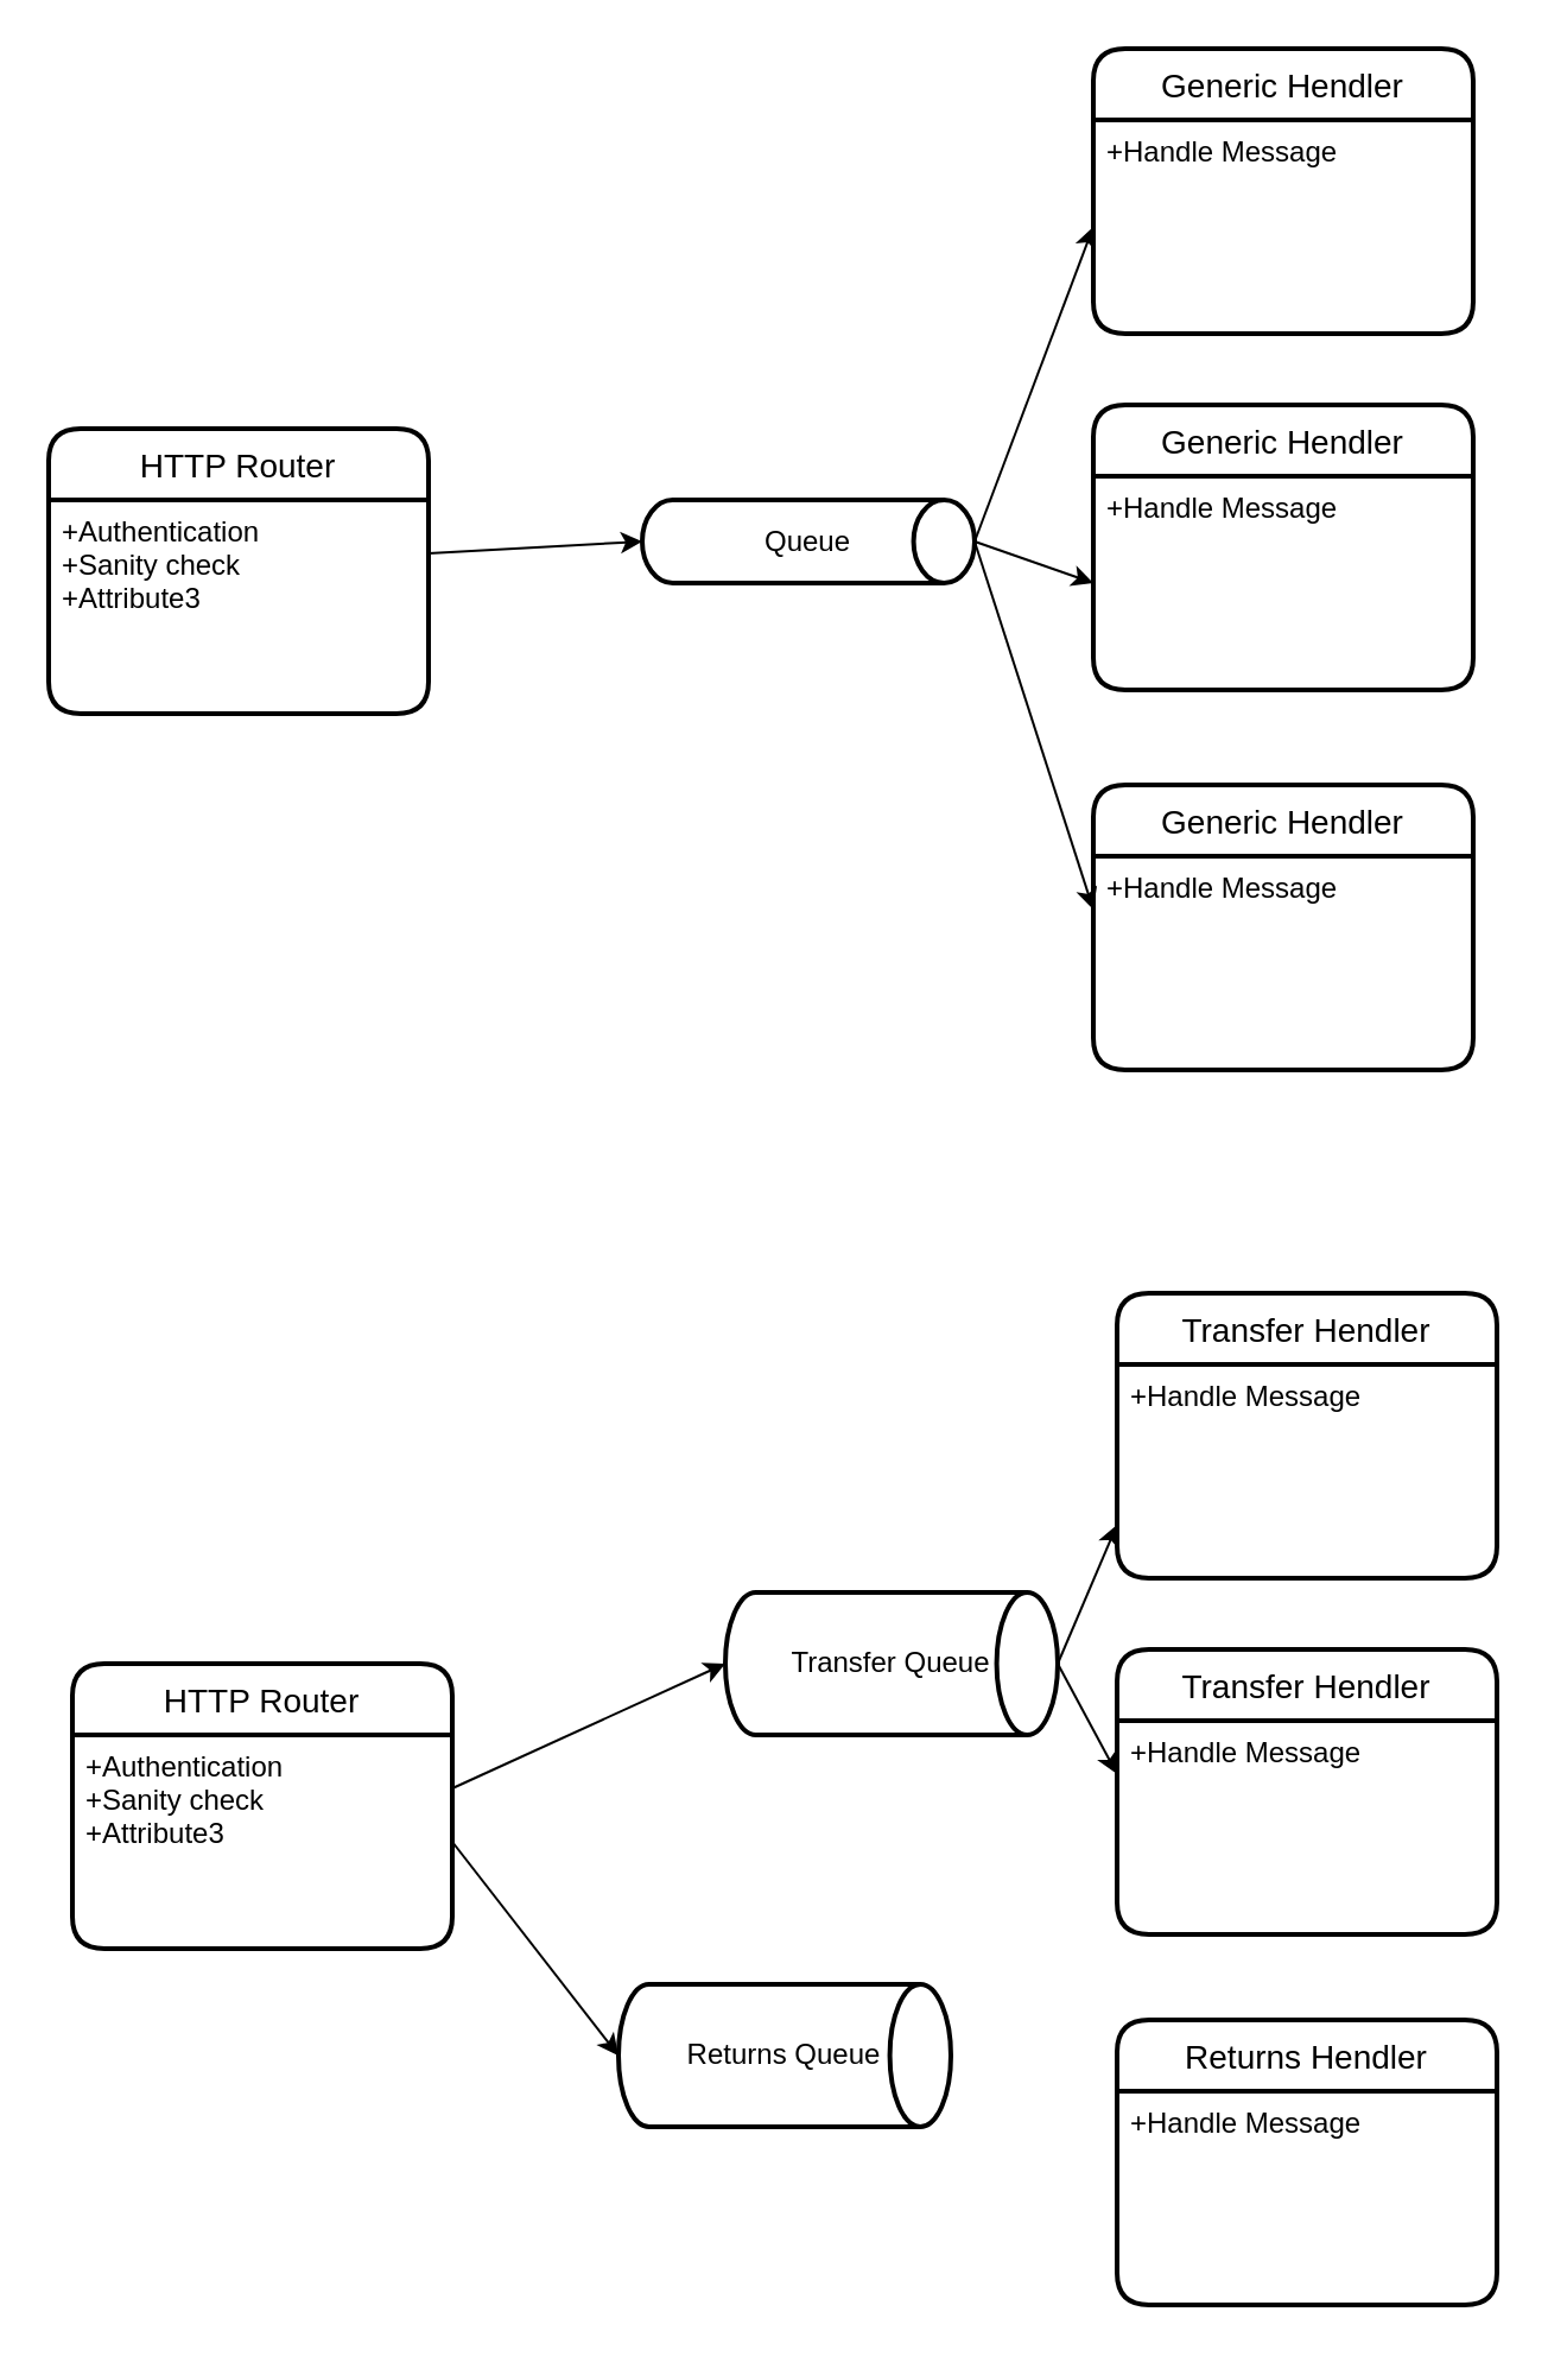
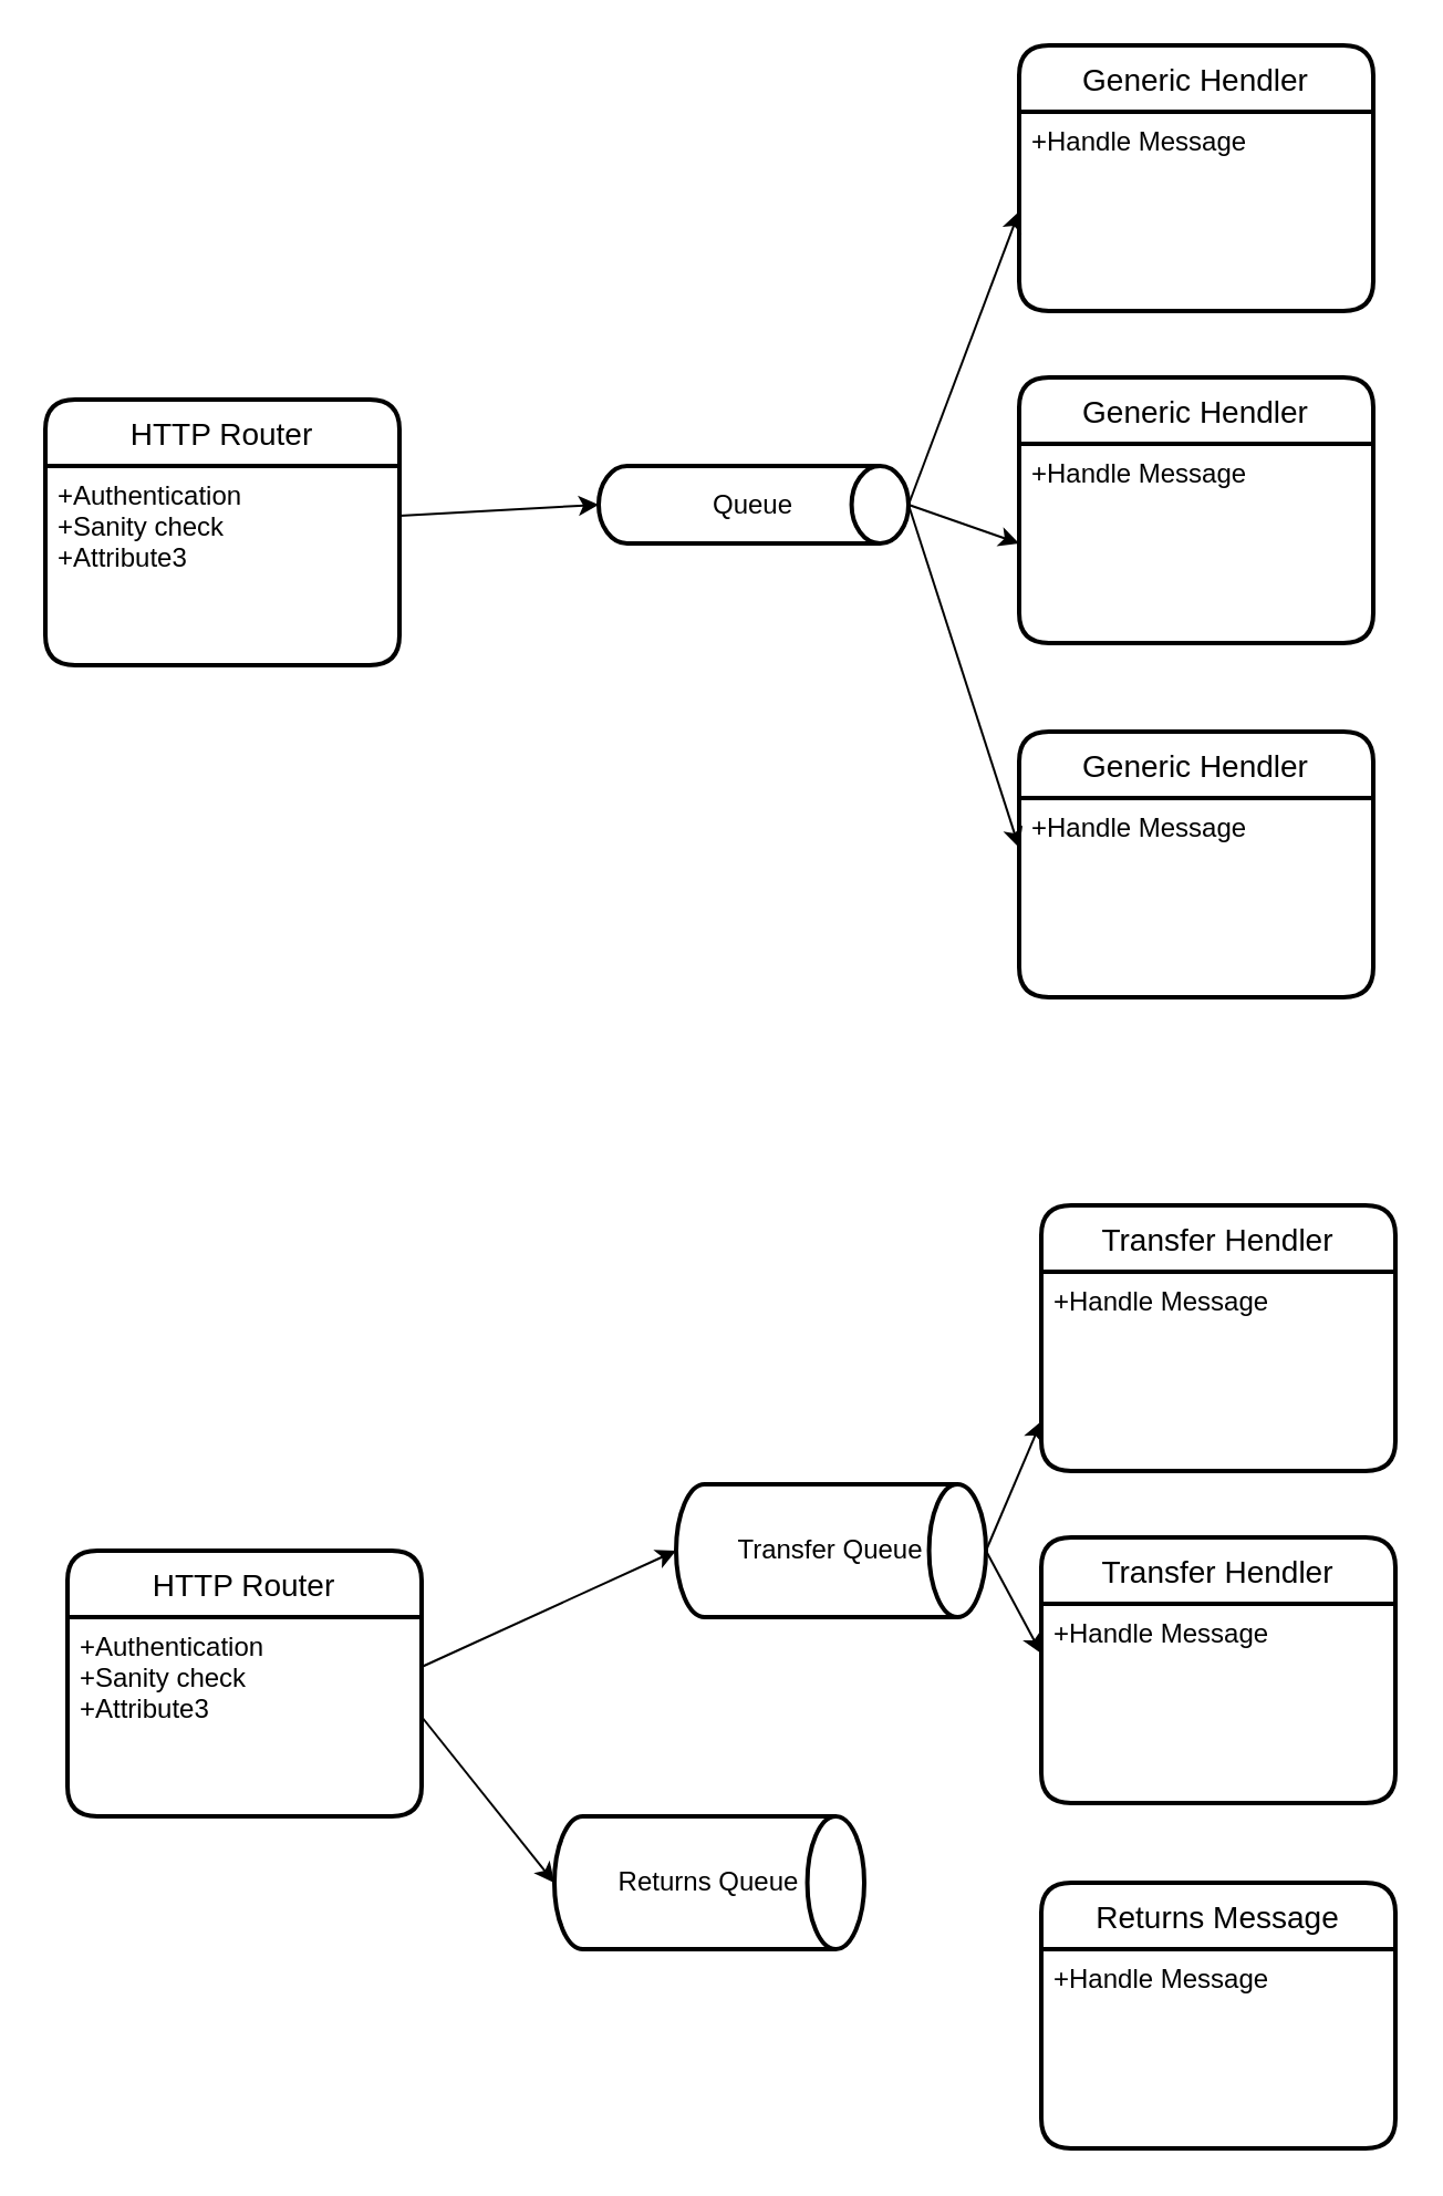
  <mxCell id="0" />
  <mxCell id="1" parent="0" />
  <mxCell id="2" value="HTTP Router" style="swimlane;childLayout=stackLayout;horizontal=1;startSize=30;horizontalStack=0;rounded=1;fontSize=14;fontStyle=0;strokeWidth=2;resizeParent=0;resizeLast=1;shadow=0;dashed=0;align=center;" vertex="1" parent="1"><mxGeometry x="20" y="180" width="160" height="120" as="geometry" /></mxCell>
  <mxCell id="3" value="+Authentication&#10;+Sanity check&#10;+Attribute3" style="align=left;strokeColor=none;fillColor=none;spacingLeft=4;fontSize=12;verticalAlign=top;resizable=0;rotatable=0;part=1;" vertex="1" parent="2"><mxGeometry y="30" width="160" height="90" as="geometry" /></mxCell>
  <mxCell id="4" value="Generic Hendler" style="swimlane;childLayout=stackLayout;horizontal=1;startSize=30;horizontalStack=0;rounded=1;fontSize=14;fontStyle=0;strokeWidth=2;resizeParent=0;resizeLast=1;shadow=0;dashed=0;align=center;" vertex="1" parent="1"><mxGeometry x="460" y="330" width="160" height="120" as="geometry" /></mxCell>
  <mxCell id="5" value="+Handle Message" style="align=left;strokeColor=none;fillColor=none;spacingLeft=4;fontSize=12;verticalAlign=top;resizable=0;rotatable=0;part=1;" vertex="1" parent="4"><mxGeometry y="30" width="160" height="90" as="geometry" /></mxCell>
  <mxCell id="6" value="Generic Hendler" style="swimlane;childLayout=stackLayout;horizontal=1;startSize=30;horizontalStack=0;rounded=1;fontSize=14;fontStyle=0;strokeWidth=2;resizeParent=0;resizeLast=1;shadow=0;dashed=0;align=center;" vertex="1" parent="1"><mxGeometry x="460" y="170" width="160" height="120" as="geometry" /></mxCell>
  <mxCell id="7" value="+Handle Message" style="align=left;strokeColor=none;fillColor=none;spacingLeft=4;fontSize=12;verticalAlign=top;resizable=0;rotatable=0;part=1;" vertex="1" parent="6"><mxGeometry y="30" width="160" height="90" as="geometry" /></mxCell>
  <mxCell id="8" value="Generic Hendler" style="swimlane;childLayout=stackLayout;horizontal=1;startSize=30;horizontalStack=0;rounded=1;fontSize=14;fontStyle=0;strokeWidth=2;resizeParent=0;resizeLast=1;shadow=0;dashed=0;align=center;" vertex="1" parent="1"><mxGeometry x="460" y="20" width="160" height="120" as="geometry" /></mxCell>
  <mxCell id="9" value="+Handle Message" style="align=left;strokeColor=none;fillColor=none;spacingLeft=4;fontSize=12;verticalAlign=top;resizable=0;rotatable=0;part=1;" vertex="1" parent="8"><mxGeometry y="30" width="160" height="90" as="geometry" /></mxCell>
  <mxCell id="10" value="Queue" style="strokeWidth=2;html=1;shape=mxgraph.flowchart.direct_data;whiteSpace=wrap;" vertex="1" parent="1"><mxGeometry x="270" y="210" width="140" height="35" as="geometry" /></mxCell>
  <mxCell id="11" value="HTTP Router" style="swimlane;childLayout=stackLayout;horizontal=1;startSize=30;horizontalStack=0;rounded=1;fontSize=14;fontStyle=0;strokeWidth=2;resizeParent=0;resizeLast=1;shadow=0;dashed=0;align=center;" vertex="1" parent="1"><mxGeometry x="30" y="700" width="160" height="120" as="geometry" /></mxCell>
  <mxCell id="12" value="+Authentication&#10;+Sanity check&#10;+Attribute3" style="align=left;strokeColor=none;fillColor=none;spacingLeft=4;fontSize=12;verticalAlign=top;resizable=0;rotatable=0;part=1;" vertex="1" parent="11"><mxGeometry y="30" width="160" height="90" as="geometry" /></mxCell>
- <mxCell id="13" value="Returns Hendler" style="swimlane;childLayout=stackLayout;horizontal=1;startSize=30;horizontalStack=0;rounded=1;fontSize=14;fontStyle=0;strokeWidth=2;resizeParent=0;resizeLast=1;shadow=0;dashed=0;align=center;" vertex="1" parent="1"><mxGeometry x="470" y="850" width="160" height="120" as="geometry" /></mxCell>
+ <mxCell id="13" value="Returns Message" style="swimlane;childLayout=stackLayout;horizontal=1;startSize=30;horizontalStack=0;rounded=1;fontSize=14;fontStyle=0;strokeWidth=2;resizeParent=0;resizeLast=1;shadow=0;dashed=0;align=center;" vertex="1" parent="1"><mxGeometry x="470" y="850" width="160" height="120" as="geometry" /></mxCell>
  <mxCell id="14" value="+Handle Message" style="align=left;strokeColor=none;fillColor=none;spacingLeft=4;fontSize=12;verticalAlign=top;resizable=0;rotatable=0;part=1;" vertex="1" parent="13"><mxGeometry y="30" width="160" height="90" as="geometry" /></mxCell>
  <mxCell id="15" value="Transfer Hendler" style="swimlane;childLayout=stackLayout;horizontal=1;startSize=30;horizontalStack=0;rounded=1;fontSize=14;fontStyle=0;strokeWidth=2;resizeParent=0;resizeLast=1;shadow=0;dashed=0;align=center;" vertex="1" parent="1"><mxGeometry x="470" y="694" width="160" height="120" as="geometry" /></mxCell>
  <mxCell id="16" value="+Handle Message" style="align=left;strokeColor=none;fillColor=none;spacingLeft=4;fontSize=12;verticalAlign=top;resizable=0;rotatable=0;part=1;" vertex="1" parent="15"><mxGeometry y="30" width="160" height="90" as="geometry" /></mxCell>
  <mxCell id="17" value="Transfer Hendler" style="swimlane;childLayout=stackLayout;horizontal=1;startSize=30;horizontalStack=0;rounded=1;fontSize=14;fontStyle=0;strokeWidth=2;resizeParent=0;resizeLast=1;shadow=0;dashed=0;align=center;" vertex="1" parent="1"><mxGeometry x="470" y="544" width="160" height="120" as="geometry" /></mxCell>
  <mxCell id="18" value="+Handle Message" style="align=left;strokeColor=none;fillColor=none;spacingLeft=4;fontSize=12;verticalAlign=top;resizable=0;rotatable=0;part=1;" vertex="1" parent="17"><mxGeometry y="30" width="160" height="90" as="geometry" /></mxCell>
  <mxCell id="19" value="Transfer Queue" style="strokeWidth=2;html=1;shape=mxgraph.flowchart.direct_data;whiteSpace=wrap;" vertex="1" parent="1"><mxGeometry x="305" y="670" width="140" height="60" as="geometry" /></mxCell>
- <mxCell id="20" value="Returns Queue" style="strokeWidth=2;html=1;shape=mxgraph.flowchart.direct_data;whiteSpace=wrap;" vertex="1" parent="1"><mxGeometry x="260" y="835" width="140" height="60" as="geometry" /></mxCell>
+ <mxCell id="20" value="Returns Queue" style="strokeWidth=2;html=1;shape=mxgraph.flowchart.direct_data;whiteSpace=wrap;" vertex="1" parent="1"><mxGeometry x="250" y="820" width="140" height="60" as="geometry" /></mxCell>
  <mxCell id="21" value="" style="endArrow=classic;html=1;rounded=0;exitX=1;exitY=0.25;exitDx=0;exitDy=0;entryX=0;entryY=0.5;entryDx=0;entryDy=0;entryPerimeter=0;" edge="1" parent="1" source="12" target="19"><mxGeometry width="50" height="50" relative="1" as="geometry"><mxPoint x="410" y="770" as="sourcePoint" /><mxPoint x="460" y="720" as="targetPoint" /></mxGeometry></mxCell>
  <mxCell id="22" value="" style="endArrow=classic;html=1;rounded=0;exitX=1;exitY=0.5;exitDx=0;exitDy=0;entryX=0;entryY=0.5;entryDx=0;entryDy=0;entryPerimeter=0;" edge="1" parent="1" source="12" target="20"><mxGeometry width="50" height="50" relative="1" as="geometry"><mxPoint x="410" y="770" as="sourcePoint" /><mxPoint x="460" y="720" as="targetPoint" /></mxGeometry></mxCell>
  <mxCell id="23" value="" style="endArrow=classic;html=1;rounded=0;exitX=1;exitY=0.5;exitDx=0;exitDy=0;exitPerimeter=0;entryX=0;entryY=0.75;entryDx=0;entryDy=0;" edge="1" parent="1" source="19" target="18"><mxGeometry width="50" height="50" relative="1" as="geometry"><mxPoint x="410" y="770" as="sourcePoint" /><mxPoint x="460" y="720" as="targetPoint" /></mxGeometry></mxCell>
  <mxCell id="24" value="" style="endArrow=classic;html=1;rounded=0;exitX=1;exitY=0.5;exitDx=0;exitDy=0;exitPerimeter=0;entryX=0;entryY=0.25;entryDx=0;entryDy=0;" edge="1" parent="1" source="19" target="16"><mxGeometry width="50" height="50" relative="1" as="geometry"><mxPoint x="410" y="770" as="sourcePoint" /><mxPoint x="460" y="720" as="targetPoint" /></mxGeometry></mxCell>
  <mxCell id="25" value="" style="endArrow=classic;html=1;rounded=0;exitX=1;exitY=0.25;exitDx=0;exitDy=0;entryX=0;entryY=0.5;entryDx=0;entryDy=0;entryPerimeter=0;" edge="1" parent="1" source="3" target="10"><mxGeometry width="50" height="50" relative="1" as="geometry"><mxPoint x="410" y="190" as="sourcePoint" /><mxPoint x="460" y="140" as="targetPoint" /></mxGeometry></mxCell>
  <mxCell id="26" value="" style="endArrow=classic;html=1;rounded=0;exitX=1;exitY=0.5;exitDx=0;exitDy=0;exitPerimeter=0;entryX=0;entryY=0.5;entryDx=0;entryDy=0;" edge="1" parent="1" source="10" target="9"><mxGeometry width="50" height="50" relative="1" as="geometry"><mxPoint x="410" y="190" as="sourcePoint" /><mxPoint x="460" y="140" as="targetPoint" /></mxGeometry></mxCell>
  <mxCell id="27" value="" style="endArrow=classic;html=1;rounded=0;exitX=1;exitY=0.5;exitDx=0;exitDy=0;exitPerimeter=0;entryX=0;entryY=0.5;entryDx=0;entryDy=0;" edge="1" parent="1" source="10" target="7"><mxGeometry width="50" height="50" relative="1" as="geometry"><mxPoint x="410" y="190" as="sourcePoint" /><mxPoint x="460" y="140" as="targetPoint" /></mxGeometry></mxCell>
  <mxCell id="28" value="" style="endArrow=classic;html=1;rounded=0;exitX=1;exitY=0.5;exitDx=0;exitDy=0;exitPerimeter=0;entryX=0;entryY=0.25;entryDx=0;entryDy=0;" edge="1" parent="1" source="10" target="5"><mxGeometry width="50" height="50" relative="1" as="geometry"><mxPoint x="410" y="260" as="sourcePoint" /><mxPoint x="460" y="210" as="targetPoint" /></mxGeometry></mxCell>
